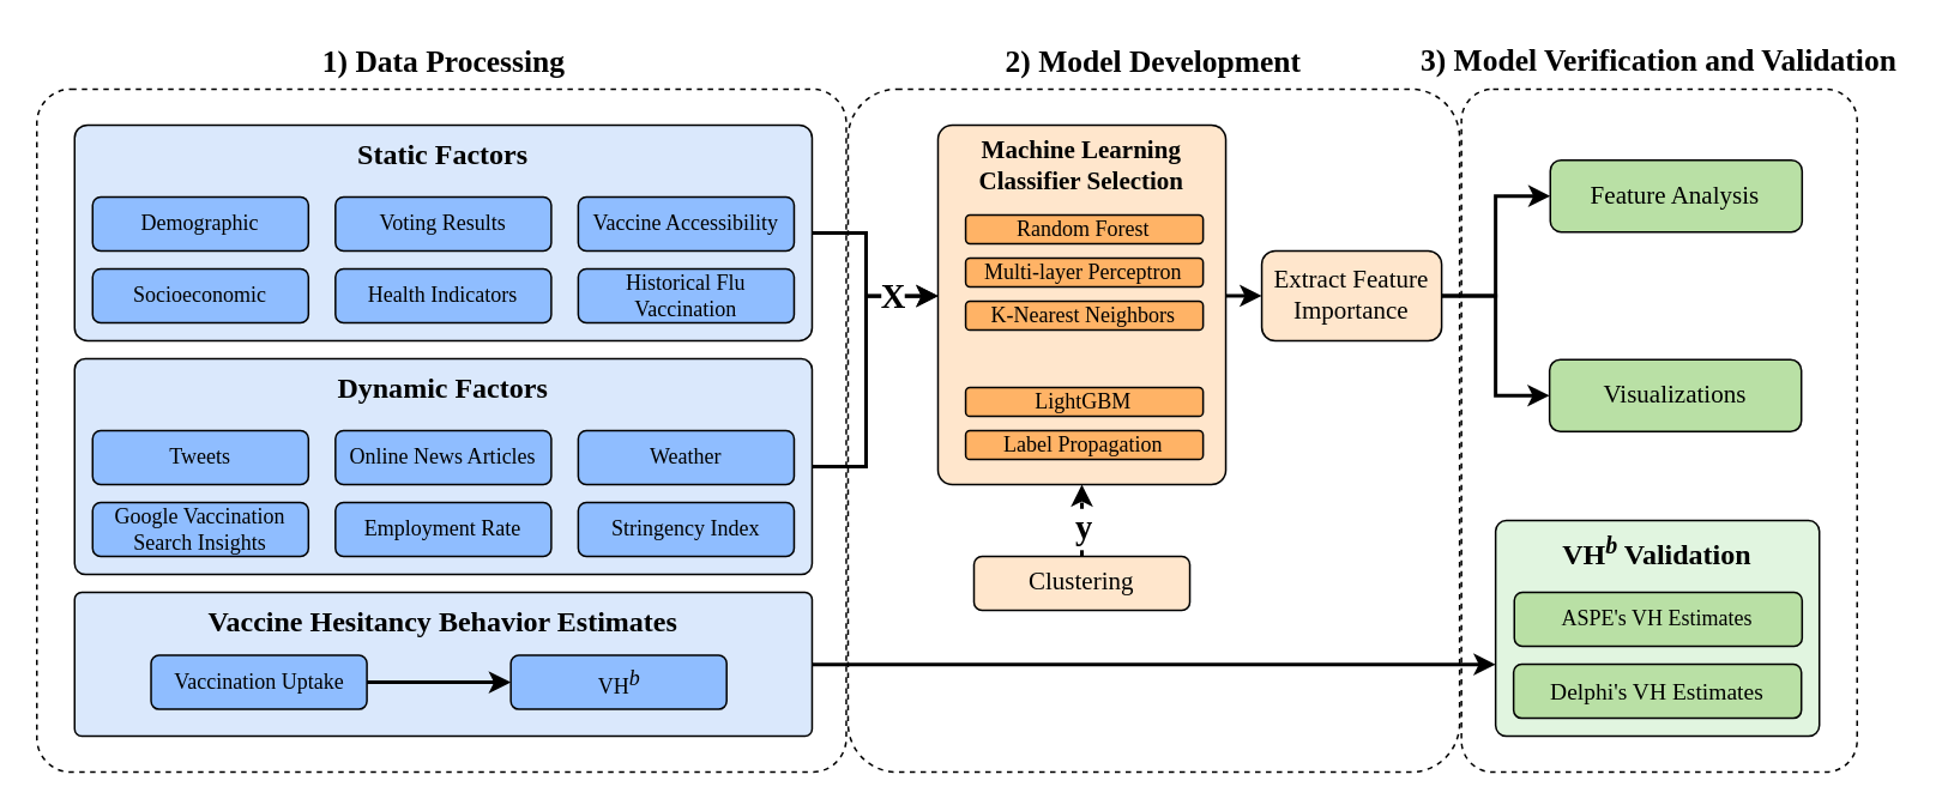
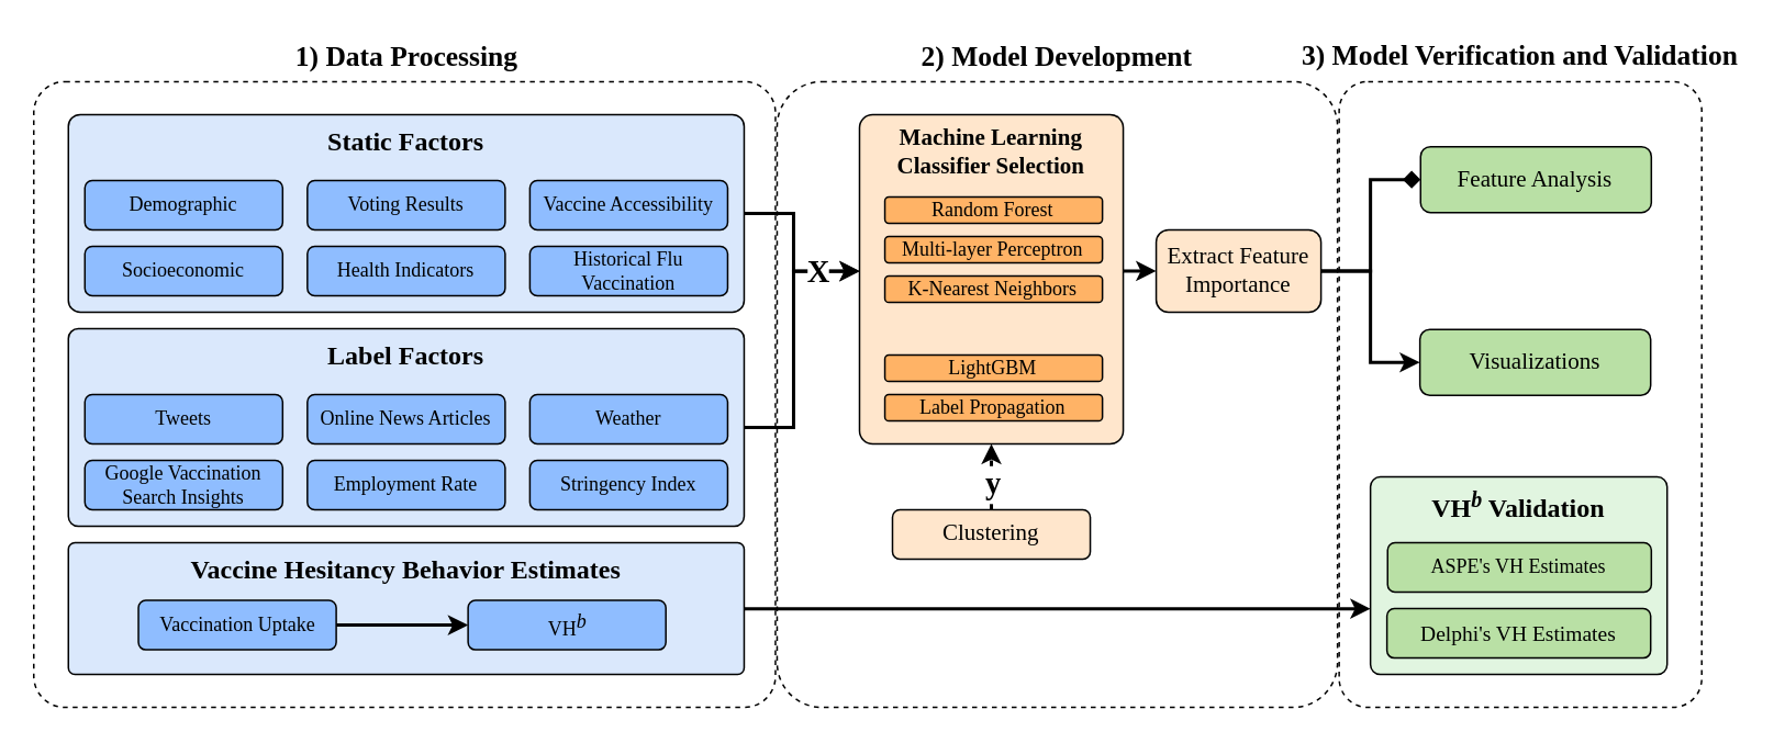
  <mxCell id="0" />
  <mxCell id="1" parent="0" />
  <mxCell id="2" value="" style="rounded=1;whiteSpace=wrap;html=1;dashed=1;strokeWidth=1;arcSize=8;fontFamily=Times New Roman;fillColor=none;fontStyle=1" parent="1" vertex="1"><mxGeometry x="471" y="49" width="340" height="380" as="geometry" /></mxCell>
  <mxCell id="3" value="" style="rounded=1;whiteSpace=wrap;html=1;dashed=1;strokeWidth=1;arcSize=5;fontFamily=Times New Roman;labelBackgroundColor=none;fillColor=none;fontStyle=1" parent="1" vertex="1"><mxGeometry x="20" y="49" width="450" height="380" as="geometry" /></mxCell>
  <mxCell id="4" value="" style="rounded=1;whiteSpace=wrap;html=1;dashed=1;strokeWidth=1;arcSize=8;fontFamily=Times New Roman;fillColor=none;shadow=0;glass=0;sketch=0;" parent="1" vertex="1"><mxGeometry x="812" y="49" width="220" height="380" as="geometry" /></mxCell>
  <mxCell id="5" style="edgeStyle=orthogonalEdgeStyle;rounded=0;orthogonalLoop=1;jettySize=auto;html=1;entryX=0;entryY=0.667;entryDx=0;entryDy=0;entryPerimeter=0;strokeWidth=2;fontFamily=Times New Roman;fontColor=default;" edge="1" parent="1" source="6" target="38"><mxGeometry relative="1" as="geometry" /></mxCell>
  <mxCell id="6" value="&lt;span style=&quot;font-size: 16px&quot;&gt;&lt;span&gt;Vaccine Hesitancy Behavior Estimates&lt;/span&gt;&lt;/span&gt;" style="rounded=1;whiteSpace=wrap;html=1;fontFamily=Times New Roman;verticalAlign=top;arcSize=5;fillColor=#dae8fc;strokeColor=#000000;fontStyle=1;shadow=0;" parent="1" vertex="1"><mxGeometry x="41" y="329" width="410" height="80" as="geometry" /></mxCell>
  <mxCell id="7" style="edgeStyle=orthogonalEdgeStyle;rounded=0;orthogonalLoop=1;jettySize=auto;html=1;entryX=0;entryY=0.5;entryDx=0;entryDy=0;fontFamily=Times New Roman;fontSize=19;strokeWidth=2;fontStyle=1" parent="1" source="8" target="9" edge="1"><mxGeometry relative="1" as="geometry" /></mxCell>
  <mxCell id="8" value="Vaccination Uptake" style="rounded=1;whiteSpace=wrap;html=1;fontFamily=Times New Roman;sketch=0;fillColor=#8FBDFF;fontStyle=0" parent="1" vertex="1"><mxGeometry x="83.5" y="364" width="120" height="30" as="geometry" /></mxCell>
  <mxCell id="9" value="&lt;span style=&quot;font-size: 12px;&quot;&gt;VH&lt;sup style=&quot;font-size: 12px;&quot;&gt;&lt;i style=&quot;font-size: 12px;&quot;&gt;b&lt;/i&gt;&lt;/sup&gt;&lt;/span&gt;" style="rounded=1;whiteSpace=wrap;html=1;fontFamily=Times New Roman;fontStyle=0;fontSize=12;fillColor=#8FBDFF;shadow=0;" parent="1" vertex="1"><mxGeometry x="283.5" y="364" width="120" height="30" as="geometry" /></mxCell>
  <mxCell id="10" style="edgeStyle=orthogonalEdgeStyle;rounded=0;orthogonalLoop=1;jettySize=auto;html=1;entryX=0.001;entryY=0.476;entryDx=0;entryDy=0;fontFamily=Times New Roman;fontSize=19;strokeWidth=2;fontStyle=1;entryPerimeter=0;strokeColor=default;" parent="1" source="11" target="28" edge="1"><mxGeometry relative="1" as="geometry"><Array as="points"><mxPoint x="481" y="129" /><mxPoint x="481" y="164" /></Array></mxGeometry></mxCell>
  <mxCell id="11" value="&lt;font style=&quot;font-size: 16px&quot;&gt;&lt;span&gt;Static Factors&lt;/span&gt;&lt;/font&gt;" style="rounded=1;whiteSpace=wrap;html=1;fontFamily=Times New Roman;verticalAlign=top;arcSize=6;fillColor=#dae8fc;strokeColor=#000000;fontStyle=1;shadow=0;" parent="1" vertex="1"><mxGeometry x="41" y="69" width="410" height="120" as="geometry" /></mxCell>
  <mxCell id="12" value="Demographic" style="rounded=1;whiteSpace=wrap;html=1;fontFamily=Times New Roman;sketch=0;fillColor=#8FBDFF;fontStyle=0" parent="1" vertex="1"><mxGeometry x="51" y="109" width="120" height="30" as="geometry" /></mxCell>
  <mxCell id="13" value="Voting Results" style="rounded=1;whiteSpace=wrap;html=1;fontFamily=Times New Roman;sketch=0;fillColor=#8FBDFF;fontStyle=0" parent="1" vertex="1"><mxGeometry x="186" y="109" width="120" height="30" as="geometry" /></mxCell>
  <mxCell id="14" value="Vaccine Accessibility" style="rounded=1;whiteSpace=wrap;html=1;fontFamily=Times New Roman;sketch=0;fillColor=#8FBDFF;fontStyle=0" parent="1" vertex="1"><mxGeometry x="321" y="109" width="120" height="30" as="geometry" /></mxCell>
  <mxCell id="15" value="Socioeconomic" style="rounded=1;whiteSpace=wrap;html=1;fontFamily=Times New Roman;sketch=0;fillColor=#8FBDFF;fontStyle=0" parent="1" vertex="1"><mxGeometry x="51" y="149" width="120" height="30" as="geometry" /></mxCell>
  <mxCell id="16" value="Health Indicators" style="rounded=1;whiteSpace=wrap;html=1;fontFamily=Times New Roman;sketch=0;fillColor=#8FBDFF;fontStyle=0" parent="1" vertex="1"><mxGeometry x="186" y="149" width="120" height="30" as="geometry" /></mxCell>
  <mxCell id="17" style="edgeStyle=orthogonalEdgeStyle;rounded=0;orthogonalLoop=1;jettySize=auto;html=1;fontFamily=Times New Roman;fontSize=19;strokeWidth=2;fontStyle=1;entryX=0.001;entryY=0.475;entryDx=0;entryDy=0;entryPerimeter=0;" parent="1" source="19" target="28" edge="1"><mxGeometry relative="1" as="geometry"><Array as="points"><mxPoint x="481" y="259" /><mxPoint x="481" y="164" /></Array></mxGeometry></mxCell>
  <mxCell id="18" value="X" style="edgeLabel;html=1;align=center;verticalAlign=middle;resizable=0;points=[];fontSize=19;fontFamily=Times New Roman;fontStyle=1" parent="17" vertex="1" connectable="0"><mxGeometry x="0.639" relative="1" as="geometry"><mxPoint x="4" as="offset" /></mxGeometry></mxCell>
- <mxCell id="19" value="&lt;font style=&quot;font-size: 16px&quot;&gt;&lt;span&gt;Dynamic Factors&lt;/span&gt;&lt;/font&gt;" style="rounded=1;whiteSpace=wrap;html=1;fontFamily=Times New Roman;verticalAlign=top;arcSize=5;fillColor=#dae8fc;strokeColor=#000000;fontStyle=1;shadow=0;" parent="1" vertex="1"><mxGeometry x="41" y="199" width="410" height="120" as="geometry" /></mxCell>
+ <mxCell id="19" value="&lt;font style=&quot;font-size: 16px&quot;&gt;&lt;span&gt;Label Factors&lt;/span&gt;&lt;/font&gt;" style="rounded=1;whiteSpace=wrap;html=1;fontFamily=Times New Roman;verticalAlign=top;arcSize=5;fillColor=#dae8fc;strokeColor=#000000;fontStyle=1;shadow=0;" parent="1" vertex="1"><mxGeometry x="41" y="199" width="410" height="120" as="geometry" /></mxCell>
  <mxCell id="20" value="Tweets" style="rounded=1;whiteSpace=wrap;html=1;fontFamily=Times New Roman;sketch=0;fillColor=#8FBDFF;fontStyle=0" parent="1" vertex="1"><mxGeometry x="51" y="239" width="120" height="30" as="geometry" /></mxCell>
  <mxCell id="21" value="Online News Articles" style="rounded=1;whiteSpace=wrap;html=1;fontFamily=Times New Roman;sketch=0;fillColor=#8FBDFF;fontStyle=0" parent="1" vertex="1"><mxGeometry x="186" y="239" width="120" height="30" as="geometry" /></mxCell>
  <mxCell id="22" value="Weather" style="rounded=1;whiteSpace=wrap;html=1;fontFamily=Times New Roman;sketch=0;fillColor=#8FBDFF;fontStyle=0" parent="1" vertex="1"><mxGeometry x="321" y="239" width="120" height="30" as="geometry" /></mxCell>
  <mxCell id="23" value="Stringency Index" style="rounded=1;whiteSpace=wrap;html=1;fontFamily=Times New Roman;sketch=0;fillColor=#8FBDFF;fontStyle=0" parent="1" vertex="1"><mxGeometry x="321" y="279" width="120" height="30" as="geometry" /></mxCell>
  <mxCell id="24" value="Google Vaccination Search Insights" style="rounded=1;whiteSpace=wrap;html=1;fontFamily=Times New Roman;sketch=0;fillColor=#8FBDFF;fontStyle=0" parent="1" vertex="1"><mxGeometry x="51" y="279" width="120" height="30" as="geometry" /></mxCell>
  <mxCell id="25" value="Employment Rate" style="rounded=1;whiteSpace=wrap;html=1;fontFamily=Times New Roman;sketch=0;fillColor=#8FBDFF;fontStyle=0" parent="1" vertex="1"><mxGeometry x="186" y="279" width="120" height="30" as="geometry" /></mxCell>
  <mxCell id="26" value="1) Data Processing" style="text;html=1;strokeColor=none;fillColor=none;align=center;verticalAlign=middle;whiteSpace=wrap;rounded=0;dashed=1;fontSize=17;fontStyle=1;rotation=0;fontFamily=Times New Roman;" parent="1" vertex="1"><mxGeometry x="158.5" y="22.75" width="175" height="25" as="geometry" /></mxCell>
  <mxCell id="27" style="edgeStyle=orthogonalEdgeStyle;rounded=0;orthogonalLoop=1;jettySize=auto;html=1;exitX=1.001;exitY=0.475;exitDx=0;exitDy=0;entryX=0;entryY=0.5;entryDx=0;entryDy=0;fontFamily=Times New Roman;fontColor=default;strokeWidth=2;exitPerimeter=0;" edge="1" parent="1" source="28" target="31"><mxGeometry relative="1" as="geometry"><Array as="points" /></mxGeometry></mxCell>
  <mxCell id="28" value="&lt;span&gt;&lt;b&gt;Machine Learning&lt;br&gt;Classifier Selection&lt;/b&gt;&lt;br&gt;&lt;/span&gt;" style="rounded=1;whiteSpace=wrap;html=1;fontFamily=Times New Roman;fontStyle=0;fillColor=#ffe6cc;strokeColor=#000000;fontSize=14;shadow=0;verticalAlign=top;arcSize=5;" parent="1" vertex="1"><mxGeometry x="521" y="69" width="160" height="200" as="geometry" /></mxCell>
  <mxCell id="29" style="edgeStyle=orthogonalEdgeStyle;rounded=0;orthogonalLoop=1;jettySize=auto;html=1;entryX=0;entryY=0.5;entryDx=0;entryDy=0;fontFamily=Times New Roman;fontSize=19;strokeWidth=2;" parent="1" source="31" target="41" edge="1"><mxGeometry relative="1" as="geometry"><Array as="points"><mxPoint x="831" y="164" /><mxPoint x="831" y="219" /></Array></mxGeometry></mxCell>
- <mxCell id="30" style="edgeStyle=orthogonalEdgeStyle;rounded=0;orthogonalLoop=1;jettySize=auto;html=1;entryX=0;entryY=0.5;entryDx=0;entryDy=0;fontFamily=Times New Roman;fontSize=19;strokeWidth=2;" parent="1" source="31" target="37" edge="1"><mxGeometry relative="1" as="geometry"><Array as="points"><mxPoint x="831" y="164" /><mxPoint x="831" y="109" /></Array></mxGeometry></mxCell>
+ <mxCell id="30" style="edgeStyle=orthogonalEdgeStyle;rounded=0;orthogonalLoop=1;jettySize=auto;html=1;entryX=0;entryY=0.5;entryDx=0;entryDy=0;fontFamily=Times New Roman;fontSize=19;strokeWidth=2;endArrow=diamond;" parent="1" source="31" target="37" edge="1"><mxGeometry relative="1" as="geometry"><Array as="points"><mxPoint x="831" y="164" /><mxPoint x="831" y="109" /></Array></mxGeometry></mxCell>
  <mxCell id="31" value="Extract Feature Importance" style="whiteSpace=wrap;html=1;fillColor=#ffe6cc;strokeColor=#000000;rounded=1;fontStyle=0;fontFamily=Times New Roman;fontSize=14;shadow=0;" parent="1" vertex="1"><mxGeometry x="701" y="139" width="100" height="50" as="geometry" /></mxCell>
  <mxCell id="32" value="" style="edgeStyle=orthogonalEdgeStyle;rounded=0;orthogonalLoop=1;jettySize=auto;html=1;fontFamily=Times New Roman;fontSize=19;strokeWidth=2;fontStyle=1;dashed=1;" parent="1" source="34" target="28" edge="1"><mxGeometry relative="1" as="geometry" /></mxCell>
  <mxCell id="33" value="y" style="edgeLabel;html=1;align=center;verticalAlign=middle;resizable=0;points=[];fontSize=19;fontFamily=Times New Roman;fontStyle=1;labelBackgroundColor=default;fontColor=default;" parent="32" vertex="1" connectable="0"><mxGeometry relative="1" as="geometry"><mxPoint y="4" as="offset" /></mxGeometry></mxCell>
  <mxCell id="34" value="Clustering" style="rounded=1;whiteSpace=wrap;html=1;fontFamily=Times New Roman;fontStyle=0;fillColor=#ffe6cc;strokeColor=#000000;fontSize=14;shadow=0;" parent="1" vertex="1"><mxGeometry x="541" y="309" width="120" height="30" as="geometry" /></mxCell>
  <mxCell id="35" value="2) Model Development" style="text;html=1;strokeColor=none;fillColor=none;align=center;verticalAlign=middle;whiteSpace=wrap;rounded=0;dashed=1;fontSize=17;fontStyle=1;rotation=0;fontFamily=Times New Roman;" parent="1" vertex="1"><mxGeometry x="491" y="22.75" width="300" height="25" as="geometry" /></mxCell>
  <mxCell id="36" value="3) Model Verification and Validation" style="text;html=1;strokeColor=none;fillColor=none;align=center;verticalAlign=middle;whiteSpace=wrap;rounded=0;dashed=1;fontSize=17;fontStyle=1;rotation=0;fontFamily=Times New Roman;" parent="1" vertex="1"><mxGeometry x="783.25" y="20.25" width="277.5" height="27.5" as="geometry" /></mxCell>
  <mxCell id="37" value="Feature Analysis" style="rounded=1;whiteSpace=wrap;html=1;fontFamily=Times New Roman;fontStyle=0;fillColor=#B9E0A5;fontSize=14;shadow=0;" parent="1" vertex="1"><mxGeometry x="861.41" y="88.5" width="140" height="40" as="geometry" /></mxCell>
  <mxCell id="38" value="&lt;span style=&quot;font-size: 16px&quot;&gt;&lt;span&gt;VH&lt;sup&gt;&lt;i&gt;b&lt;/i&gt;&lt;/sup&gt; Validation&lt;/span&gt;&lt;/span&gt;" style="rounded=1;whiteSpace=wrap;html=1;fontFamily=Times New Roman;verticalAlign=top;arcSize=5;fillColor=#E1F5E0;strokeColor=#000000;fontStyle=1;shadow=0;" parent="1" vertex="1"><mxGeometry x="831" y="289" width="180" height="120" as="geometry" /></mxCell>
  <mxCell id="39" value="ASPE's VH Estimates" style="rounded=1;whiteSpace=wrap;html=1;fontFamily=Times New Roman;fontStyle=0;fillColor=#B9E0A5;" parent="1" vertex="1"><mxGeometry x="841.41" y="329" width="160" height="30" as="geometry" /></mxCell>
  <mxCell id="40" value="Delphi's VH Estimates" style="rounded=1;whiteSpace=wrap;html=1;fontFamily=Times New Roman;fontStyle=0;fillColor=#B9E0A5;fontSize=13;" parent="1" vertex="1"><mxGeometry x="841" y="369" width="160" height="30" as="geometry" /></mxCell>
  <mxCell id="41" value="Visualizations" style="rounded=1;whiteSpace=wrap;html=1;fontFamily=Times New Roman;fontStyle=0;fillColor=#B9E0A5;fontSize=14;shadow=0;" parent="1" vertex="1"><mxGeometry x="861" y="199.5" width="140" height="40" as="geometry" /></mxCell>
  <mxCell id="42" value="Historical Flu Vaccination" style="rounded=1;whiteSpace=wrap;html=1;fontFamily=Times New Roman;sketch=0;fillColor=#8FBDFF;fontStyle=0" parent="1" vertex="1"><mxGeometry x="321" y="149" width="120" height="30" as="geometry" /></mxCell>
  <mxCell id="43" value="Random Forest" style="rounded=1;whiteSpace=wrap;html=1;fontFamily=Times New Roman;fillColor=#FFB366;strokeColor=#000000;" vertex="1" parent="1"><mxGeometry x="536.38" y="119" width="132" height="16" as="geometry" /></mxCell>
  <mxCell id="44" value="Multi-layer Perceptron" style="rounded=1;whiteSpace=wrap;html=1;fontFamily=Times New Roman;fillColor=#FFB366;strokeColor=#000000;" vertex="1" parent="1"><mxGeometry x="536.38" y="143" width="132" height="16" as="geometry" /></mxCell>
  <mxCell id="45" value="K-Nearest Neighbors" style="rounded=1;whiteSpace=wrap;html=1;fontFamily=Times New Roman;fillColor=#FFB366;strokeColor=#000000;" vertex="1" parent="1"><mxGeometry x="536.38" y="167" width="132" height="16" as="geometry" /></mxCell>
  <mxCell id="46" value="Label Propagation" style="rounded=1;whiteSpace=wrap;html=1;fontFamily=Times New Roman;fillColor=#FFB366;strokeColor=#000000;" vertex="1" parent="1"><mxGeometry x="536.38" y="239" width="132" height="16" as="geometry" /></mxCell>
  <mxCell id="47" value="LightGBM" style="rounded=1;whiteSpace=wrap;html=1;fontFamily=Times New Roman;fillColor=#FFB366;strokeColor=#000000;" vertex="1" parent="1"><mxGeometry x="536.38" y="215" width="132" height="16" as="geometry" /></mxCell>
